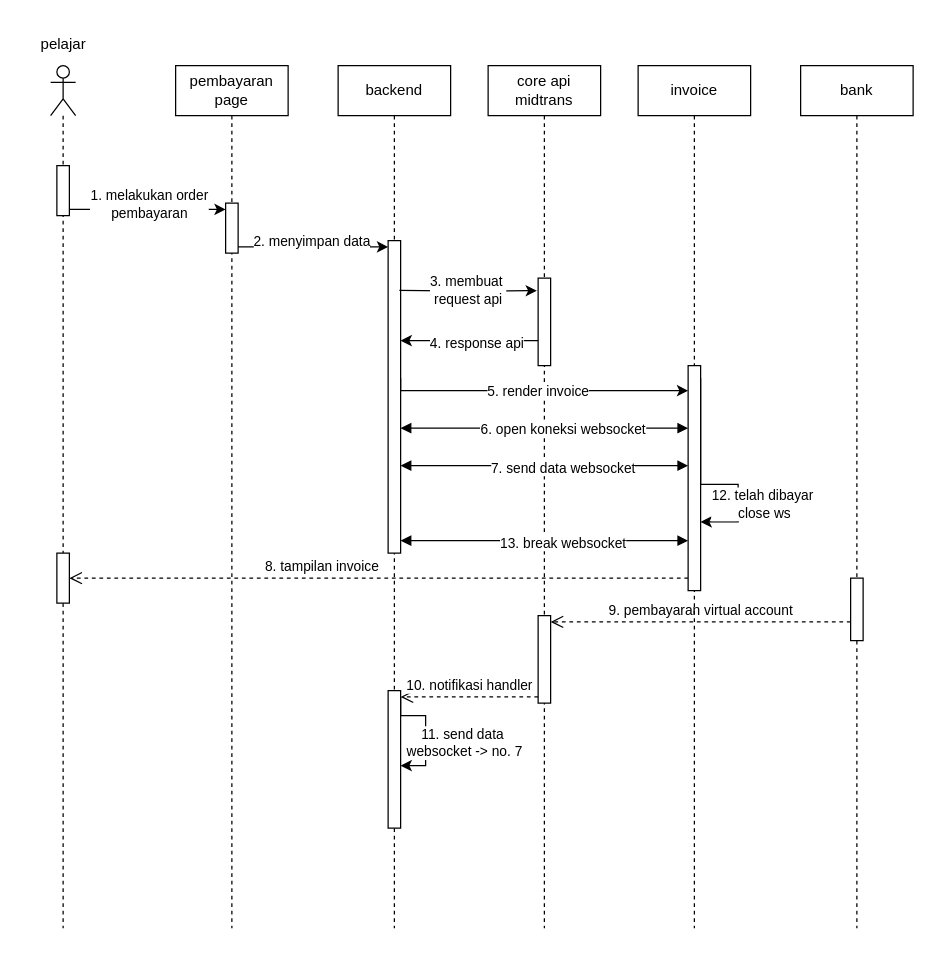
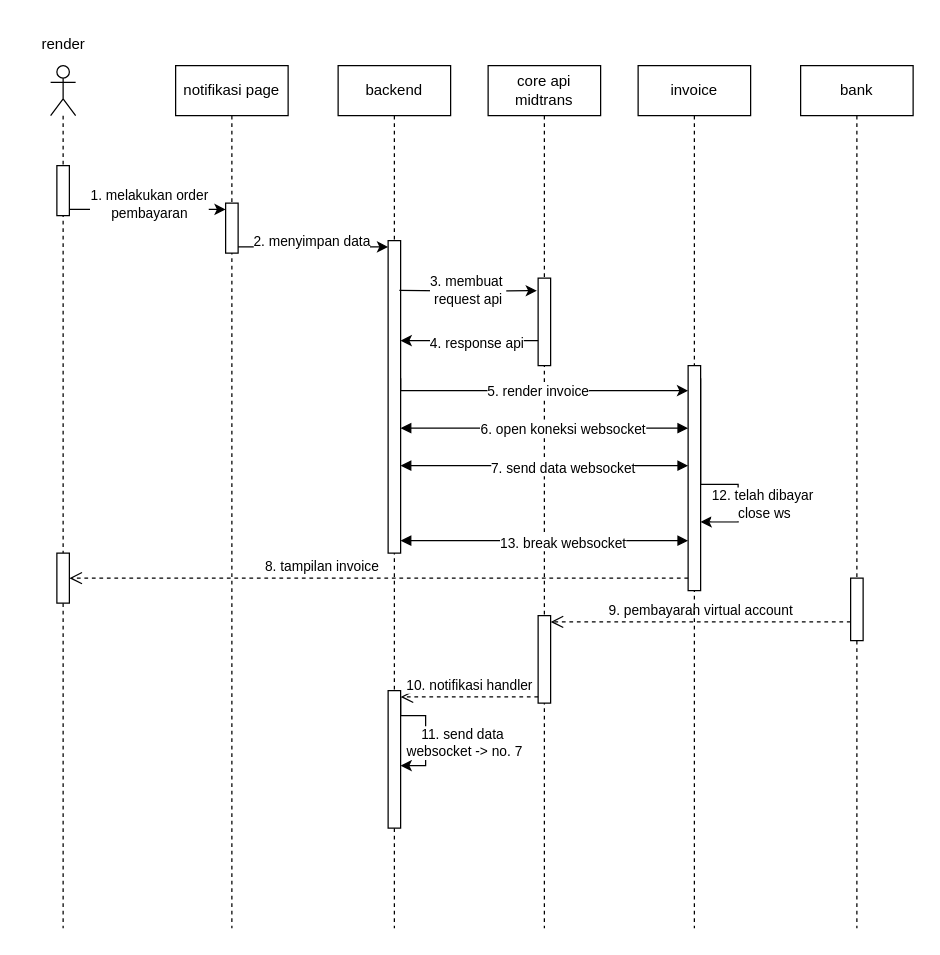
  <mxCell id="0" />
  <mxCell id="1" parent="0" />
  <mxCell id="2" value="" style="shape=umlLifeline;perimeter=lifelinePerimeter;whiteSpace=wrap;html=1;container=1;dropTarget=0;collapsible=0;recursiveResize=0;outlineConnect=0;portConstraint=eastwest;newEdgeStyle={&quot;curved&quot;:0,&quot;rounded&quot;:0};participant=umlActor;" parent="1" vertex="1"><mxGeometry x="40" y="52" width="20" height="690" as="geometry" /></mxCell>
  <mxCell id="3" value="" style="html=1;points=[[0,0,0,0,5],[0,1,0,0,-5],[1,0,0,0,5],[1,1,0,0,-5]];perimeter=orthogonalPerimeter;outlineConnect=0;targetShapes=umlLifeline;portConstraint=eastwest;newEdgeStyle={&quot;curved&quot;:0,&quot;rounded&quot;:0};" parent="2" vertex="1"><mxGeometry x="5" y="80" width="10" height="40" as="geometry" /></mxCell>
  <mxCell id="4" value="" style="html=1;points=[[0,0,0,0,5],[0,1,0,0,-5],[1,0,0,0,5],[1,1,0,0,-5]];perimeter=orthogonalPerimeter;outlineConnect=0;targetShapes=umlLifeline;portConstraint=eastwest;newEdgeStyle={&quot;curved&quot;:0,&quot;rounded&quot;:0};" parent="2" vertex="1"><mxGeometry x="5" y="390" width="10" height="40" as="geometry" /></mxCell>
- <mxCell id="5" value="pembayaran page" style="shape=umlLifeline;perimeter=lifelinePerimeter;whiteSpace=wrap;html=1;container=1;dropTarget=0;collapsible=0;recursiveResize=0;outlineConnect=0;portConstraint=eastwest;newEdgeStyle={&quot;curved&quot;:0,&quot;rounded&quot;:0};" parent="1" vertex="1"><mxGeometry x="140" y="52" width="90" height="690" as="geometry" /></mxCell>
+ <mxCell id="5" value="notifikasi page" style="shape=umlLifeline;perimeter=lifelinePerimeter;whiteSpace=wrap;html=1;container=1;dropTarget=0;collapsible=0;recursiveResize=0;outlineConnect=0;portConstraint=eastwest;newEdgeStyle={&quot;curved&quot;:0,&quot;rounded&quot;:0};" parent="1" vertex="1"><mxGeometry x="140" y="52" width="90" height="690" as="geometry" /></mxCell>
  <mxCell id="6" value="" style="html=1;points=[[0,0,0,0,5],[0,1,0,0,-5],[1,0,0,0,5],[1,1,0,0,-5]];perimeter=orthogonalPerimeter;outlineConnect=0;targetShapes=umlLifeline;portConstraint=eastwest;newEdgeStyle={&quot;curved&quot;:0,&quot;rounded&quot;:0};" parent="5" vertex="1"><mxGeometry x="40" y="110" width="10" height="40" as="geometry" /></mxCell>
  <mxCell id="7" value="backend" style="shape=umlLifeline;perimeter=lifelinePerimeter;whiteSpace=wrap;html=1;container=1;dropTarget=0;collapsible=0;recursiveResize=0;outlineConnect=0;portConstraint=eastwest;newEdgeStyle={&quot;curved&quot;:0,&quot;rounded&quot;:0};" parent="1" vertex="1"><mxGeometry x="270" y="52" width="90" height="690" as="geometry" /></mxCell>
  <mxCell id="8" value="" style="html=1;points=[[0,0,0,0,5],[0,1,0,0,-5],[1,0,0,0,5],[1,1,0,0,-5]];perimeter=orthogonalPerimeter;outlineConnect=0;targetShapes=umlLifeline;portConstraint=eastwest;newEdgeStyle={&quot;curved&quot;:0,&quot;rounded&quot;:0};" parent="7" vertex="1"><mxGeometry x="40" y="140" width="10" height="250" as="geometry" /></mxCell>
  <mxCell id="9" value="core api midtrans&lt;span style=&quot;color: rgba(0, 0, 0, 0); font-family: monospace; font-size: 0px; text-align: start; text-wrap: nowrap;&quot;&gt;%3CmxGraphModel%3E%3Croot%3E%3CmxCell%20id%3D%220%22%2F%3E%3CmxCell%20id%3D%221%22%20parent%3D%220%22%2F%3E%3CmxCell%20id%3D%222%22%20value%3D%22backend%22%20style%3D%22shape%3DumlLifeline%3Bperimeter%3DlifelinePerimeter%3BwhiteSpace%3Dwrap%3Bhtml%3D1%3Bcontainer%3D1%3BdropTarget%3D0%3Bcollapsible%3D0%3BrecursiveResize%3D0%3BoutlineConnect%3D0%3BportConstraint%3Deastwest%3BnewEdgeStyle%3D%7B%26quot%3Bcurved%26quot%3B%3A0%2C%26quot%3Brounded%26quot%3B%3A0%7D%3B%22%20vertex%3D%221%22%20parent%3D%221%22%3E%3CmxGeometry%20x%3D%22250%22%20y%3D%22230%22%20width%3D%2290%22%20height%3D%22350%22%20as%3D%22geometry%22%2F%3E%3C%2FmxCell%3E%3C%2Froot%3E%3C%2FmxGraphModel%3E&lt;/span&gt;" style="shape=umlLifeline;perimeter=lifelinePerimeter;whiteSpace=wrap;html=1;container=1;dropTarget=0;collapsible=0;recursiveResize=0;outlineConnect=0;portConstraint=eastwest;newEdgeStyle={&quot;curved&quot;:0,&quot;rounded&quot;:0};" parent="1" vertex="1"><mxGeometry x="390" y="52" width="90" height="690" as="geometry" /></mxCell>
  <mxCell id="10" value="" style="html=1;points=[[0,0,0,0,5],[0,1,0,0,-5],[1,0,0,0,5],[1,1,0,0,-5]];perimeter=orthogonalPerimeter;outlineConnect=0;targetShapes=umlLifeline;portConstraint=eastwest;newEdgeStyle={&quot;curved&quot;:0,&quot;rounded&quot;:0};" parent="9" vertex="1"><mxGeometry x="40" y="170" width="10" height="70" as="geometry" /></mxCell>
  <mxCell id="11" value="" style="html=1;points=[[0,0,0,0,5],[0,1,0,0,-5],[1,0,0,0,5],[1,1,0,0,-5]];perimeter=orthogonalPerimeter;outlineConnect=0;targetShapes=umlLifeline;portConstraint=eastwest;newEdgeStyle={&quot;curved&quot;:0,&quot;rounded&quot;:0};" parent="9" vertex="1"><mxGeometry x="-80" y="500" width="10" height="110" as="geometry" /></mxCell>
  <mxCell id="12" style="edgeStyle=orthogonalEdgeStyle;rounded=0;orthogonalLoop=1;jettySize=auto;html=1;curved=0;exitX=1;exitY=0;exitDx=0;exitDy=5;exitPerimeter=0;" parent="9" source="11" target="11" edge="1"><mxGeometry relative="1" as="geometry"><Array as="points"><mxPoint x="-70" y="520" /><mxPoint x="-50" y="520" /><mxPoint x="-50" y="560" /></Array></mxGeometry></mxCell>
  <mxCell id="13" value="11. send data&amp;nbsp;&lt;div&gt;websocket -&amp;gt; no. 7&lt;/div&gt;" style="edgeLabel;html=1;align=center;verticalAlign=middle;resizable=0;points=[];" parent="12" vertex="1" connectable="0"><mxGeometry x="0.182" y="-1" relative="1" as="geometry"><mxPoint x="31" as="offset" /></mxGeometry></mxCell>
  <mxCell id="14" value="" style="html=1;points=[[0,0,0,0,5],[0,1,0,0,-5],[1,0,0,0,5],[1,1,0,0,-5]];perimeter=orthogonalPerimeter;outlineConnect=0;targetShapes=umlLifeline;portConstraint=eastwest;newEdgeStyle={&quot;curved&quot;:0,&quot;rounded&quot;:0};" parent="9" vertex="1"><mxGeometry x="40" y="440" width="10" height="70" as="geometry" /></mxCell>
  <mxCell id="15" value="9. pembayaran virtual account" style="html=1;verticalAlign=bottom;endArrow=open;dashed=1;endSize=8;curved=0;rounded=0;entryX=1;entryY=0;entryDx=0;entryDy=5;entryPerimeter=0;exitX=0;exitY=1;exitDx=0;exitDy=-5;exitPerimeter=0;" parent="9" target="14" edge="1"><mxGeometry relative="1" as="geometry"><mxPoint x="290" y="445" as="sourcePoint" /><mxPoint x="60" y="440" as="targetPoint" /></mxGeometry></mxCell>
  <mxCell id="16" value="10. notifikasi handler" style="html=1;verticalAlign=bottom;endArrow=open;dashed=1;endSize=8;curved=0;rounded=0;entryX=1;entryY=0;entryDx=0;entryDy=5;entryPerimeter=0;exitX=0;exitY=1;exitDx=0;exitDy=-5;exitPerimeter=0;" parent="9" source="14" target="11" edge="1"><mxGeometry relative="1" as="geometry"><mxPoint x="30" y="500" as="sourcePoint" /><mxPoint x="-160" y="500" as="targetPoint" /></mxGeometry></mxCell>
  <mxCell id="17" value="" style="endArrow=classic;html=1;rounded=0;" parent="9" target="11" edge="1"><mxGeometry width="50" height="50" relative="1" as="geometry"><mxPoint x="-70" y="530" as="sourcePoint" /><mxPoint x="40" y="470" as="targetPoint" /></mxGeometry></mxCell>
  <mxCell id="18" value="bank" style="shape=umlLifeline;perimeter=lifelinePerimeter;whiteSpace=wrap;html=1;container=1;dropTarget=0;collapsible=0;recursiveResize=0;outlineConnect=0;portConstraint=eastwest;newEdgeStyle={&quot;curved&quot;:0,&quot;rounded&quot;:0};" parent="1" vertex="1"><mxGeometry x="640" y="52" width="90" height="690" as="geometry" /></mxCell>
  <mxCell id="19" value="" style="html=1;points=[[0,0,0,0,5],[0,1,0,0,-5],[1,0,0,0,5],[1,1,0,0,-5]];perimeter=orthogonalPerimeter;outlineConnect=0;targetShapes=umlLifeline;portConstraint=eastwest;newEdgeStyle={&quot;curved&quot;:0,&quot;rounded&quot;:0};" parent="18" vertex="1"><mxGeometry x="40" y="410" width="10" height="50" as="geometry" /></mxCell>
  <mxCell id="20" value="invoice" style="shape=umlLifeline;perimeter=lifelinePerimeter;whiteSpace=wrap;html=1;container=1;dropTarget=0;collapsible=0;recursiveResize=0;outlineConnect=0;portConstraint=eastwest;newEdgeStyle={&quot;curved&quot;:0,&quot;rounded&quot;:0};" parent="1" vertex="1"><mxGeometry x="510" y="52" width="90" height="690" as="geometry" /></mxCell>
  <mxCell id="21" value="" style="html=1;points=[[0,0,0,0,5],[0,1,0,0,-5],[1,0,0,0,5],[1,1,0,0,-5]];perimeter=orthogonalPerimeter;outlineConnect=0;targetShapes=umlLifeline;portConstraint=eastwest;newEdgeStyle={&quot;curved&quot;:0,&quot;rounded&quot;:0};" parent="20" vertex="1"><mxGeometry x="40" y="240" width="10" height="180" as="geometry" /></mxCell>
  <mxCell id="22" style="edgeStyle=orthogonalEdgeStyle;rounded=0;orthogonalLoop=1;jettySize=auto;html=1;curved=0;exitX=1;exitY=1;exitDx=0;exitDy=-5;exitPerimeter=0;entryX=0;entryY=0;entryDx=0;entryDy=5;entryPerimeter=0;" parent="1" source="3" target="6" edge="1"><mxGeometry relative="1" as="geometry" /></mxCell>
  <mxCell id="23" value="1. melakukan order&lt;div&gt;pembayaran&lt;/div&gt;" style="edgeLabel;html=1;align=center;verticalAlign=middle;resizable=0;points=[];" parent="22" vertex="1" connectable="0"><mxGeometry x="-0.27" y="1" relative="1" as="geometry"><mxPoint x="17" y="-4" as="offset" /></mxGeometry></mxCell>
  <mxCell id="24" style="edgeStyle=orthogonalEdgeStyle;rounded=0;orthogonalLoop=1;jettySize=auto;html=1;curved=0;exitX=1;exitY=1;exitDx=0;exitDy=-5;exitPerimeter=0;entryX=0;entryY=0;entryDx=0;entryDy=5;entryPerimeter=0;" parent="1" source="6" target="8" edge="1"><mxGeometry relative="1" as="geometry" /></mxCell>
  <mxCell id="25" value="2. menyimpan data" style="edgeLabel;html=1;align=center;verticalAlign=middle;resizable=0;points=[];" parent="24" vertex="1" connectable="0"><mxGeometry x="-0.177" relative="1" as="geometry"><mxPoint x="9" y="-5" as="offset" /></mxGeometry></mxCell>
  <mxCell id="26" style="edgeStyle=orthogonalEdgeStyle;rounded=0;orthogonalLoop=1;jettySize=auto;html=1;curved=0;exitX=1;exitY=1;exitDx=0;exitDy=-5;exitPerimeter=0;" parent="1" edge="1"><mxGeometry relative="1" as="geometry"><mxPoint x="319" y="231.86" as="sourcePoint" /><mxPoint x="429" y="232" as="targetPoint" /></mxGeometry></mxCell>
  <mxCell id="27" value="&lt;span style=&quot;color: rgba(0, 0, 0, 0); font-family: monospace; font-size: 0px; text-align: start; background-color: rgb(27, 29, 30);&quot;&gt;%3CmxGraphModel%3E%3Croot%3E%3CmxCell%20id%3D%220%22%2F%3E%3CmxCell%20id%3D%221%22%20parent%3D%220%22%2F%3E%3CmxCell%20id%3D%222%22%20style%3D%22edgeStyle%3DorthogonalEdgeStyle%3Brounded%3D0%3BorthogonalLoop%3D1%3BjettySize%3Dauto%3Bhtml%3D1%3Bcurved%3D0%3BexitX%3D1%3BexitY%3D1%3BexitDx%3D0%3BexitDy%3D-5%3BexitPerimeter%3D0%3BentryX%3D0%3BentryY%3D0%3BentryDx%3D0%3BentryDy%3D5%3BentryPerimeter%3D0%3B%22%20edge%3D%221%22%20parent%3D%221%22%3E%3CmxGeometry%20relative%3D%221%22%20as%3D%22geometry%22%3E%3CmxPoint%20x%3D%22190%22%20y%3D%22375%22%20as%3D%22sourcePoint%22%2F%3E%3CmxPoint%20x%3D%22310%22%20y%3D%22375%22%20as%3D%22targetPoint%22%2F%3E%3C%2FmxGeometry%3E%3C%2FmxCell%3E%3CmxCell%20id%3D%223%22%20value%3D%22menyimpan%20data%22%20style%3D%22edgeLabel%3Bhtml%3D1%3Balign%3Dcenter%3BverticalAlign%3Dmiddle%3Bresizable%3D0%3Bpoints%3D%5B%5D%3B%22%20vertex%3D%221%22%20connectable%3D%220%22%20parent%3D%222%22%3E%3CmxGeometry%20x%3D%22-0.177%22%20relative%3D%221%22%20as%3D%22geometry%22%3E%3CmxPoint%20x%3D%229%22%20y%3D%22-5%22%20as%3D%22offset%22%2F%3E%3C%2FmxGeometry%3E%3C%2FmxCell%3E%3C%2Froot%3E%3C%2FmxGraphModel%3E&lt;/span&gt;&lt;span style=&quot;color: rgba(0, 0, 0, 0); font-family: monospace; font-size: 0px; text-align: start; background-color: rgb(27, 29, 30);&quot;&gt;%3CmxGraphModel%3E%3Croot%3E%3CmxCell%20id%3D%220%22%2F%3E%3CmxCell%20id%3D%221%22%20parent%3D%220%22%2F%3E%3CmxCell%20id%3D%222%22%20style%3D%22edgeStyle%3DorthogonalEdgeStyle%3Brounded%3D0%3BorthogonalLoop%3D1%3BjettySize%3Dauto%3Bhtml%3D1%3Bcurved%3D0%3BexitX%3D1%3BexitY%3D1%3BexitDx%3D0%3BexitDy%3D-5%3BexitPerimeter%3D0%3BentryX%3D0%3BentryY%3D0%3BentryDx%3D0%3BentryDy%3D5%3BentryPerimeter%3D0%3B%22%20edge%3D%221%22%20parent%3D%221%22%3E%3CmxGeometry%20relative%3D%221%22%20as%3D%22geometry%22%3E%3CmxPoint%20x%3D%22190%22%20y%3D%22375%22%20as%3D%22sourcePoint%22%2F%3E%3CmxPoint%20x%3D%22310%22%20y%3D%22375%22%20as%3D%22targetPoint%22%2F%3E%3C%2FmxGeometry%3E%3C%2FmxCell%3E%3CmxCell%20id%3D%223%22%20value%3D%22menyimpan%20data%22%20style%3D%22edgeLabel%3Bhtml%3D1%3Balign%3Dcenter%3BverticalAlign%3Dmiddle%3Bresizable%3D0%3Bpoints%3D%5B%5D%3B%22%20vertex%3D%221%22%20connectable%3D%220%22%20parent%3D%222%22%3E%3CmxGeometry%20x%3D%22-0.177%22%20relative%3D%221%22%20as%3D%22geometry%22%3E%3CmxPoint%20x%3D%229%22%20y%3D%22-5%22%20as%3D%22offset%22%2F%3E%3C%2FmxGeometry%3E%3C%2FmxCell%3E%3C%2Froot%3E%3C%2FmxGraphModel%3&lt;/span&gt;" style="edgeLabel;html=1;align=center;verticalAlign=middle;resizable=0;points=[];" parent="26" vertex="1" connectable="0"><mxGeometry x="0.016" relative="1" as="geometry"><mxPoint as="offset" /></mxGeometry></mxCell>
  <mxCell id="28" value="3. membuat&amp;nbsp;&lt;div&gt;request api&lt;/div&gt;" style="edgeLabel;html=1;align=center;verticalAlign=middle;resizable=0;points=[];" parent="26" vertex="1" connectable="0"><mxGeometry x="-0.027" y="1" relative="1" as="geometry"><mxPoint as="offset" /></mxGeometry></mxCell>
  <mxCell id="29" style="edgeStyle=orthogonalEdgeStyle;rounded=0;orthogonalLoop=1;jettySize=auto;html=1;curved=0;exitX=0;exitY=1;exitDx=0;exitDy=-5;exitPerimeter=0;entryX=1;entryY=1;entryDx=0;entryDy=-5;entryPerimeter=0;" parent="1" edge="1"><mxGeometry relative="1" as="geometry"><mxPoint x="430" y="272" as="sourcePoint" /><mxPoint x="320" y="272" as="targetPoint" /></mxGeometry></mxCell>
  <mxCell id="30" value="4. response api" style="edgeLabel;html=1;align=center;verticalAlign=middle;resizable=0;points=[];" parent="29" vertex="1" connectable="0"><mxGeometry x="0.191" y="1" relative="1" as="geometry"><mxPoint x="16" as="offset" /></mxGeometry></mxCell>
  <mxCell id="31" style="edgeStyle=orthogonalEdgeStyle;rounded=0;orthogonalLoop=1;jettySize=auto;html=1;curved=0;exitX=1;exitY=1;exitDx=0;exitDy=-5;exitPerimeter=0;" parent="1" target="21" edge="1"><mxGeometry relative="1" as="geometry"><mxPoint x="320" y="302" as="sourcePoint" /><mxPoint x="690" y="312" as="targetPoint" /><Array as="points"><mxPoint x="320" y="312" /></Array></mxGeometry></mxCell>
  <mxCell id="32" value="5. render invoice" style="edgeLabel;html=1;align=center;verticalAlign=middle;resizable=0;points=[];" parent="31" vertex="1" connectable="0"><mxGeometry x="-0.006" relative="1" as="geometry"><mxPoint as="offset" /></mxGeometry></mxCell>
  <mxCell id="33" value="" style="endArrow=block;startArrow=block;endFill=1;startFill=1;html=1;rounded=0;exitX=1;exitY=1;exitDx=0;exitDy=-5;exitPerimeter=0;" parent="1" edge="1"><mxGeometry width="160" relative="1" as="geometry"><mxPoint x="320" y="342" as="sourcePoint" /><mxPoint x="550" y="342" as="targetPoint" /></mxGeometry></mxCell>
  <mxCell id="34" value="6. open koneksi websocket" style="edgeLabel;html=1;align=center;verticalAlign=middle;resizable=0;points=[];" parent="33" vertex="1" connectable="0"><mxGeometry x="-0.137" y="-1" relative="1" as="geometry"><mxPoint x="30" y="-1" as="offset" /></mxGeometry></mxCell>
  <mxCell id="35" value="8. tampilan invoice" style="html=1;verticalAlign=bottom;endArrow=open;dashed=1;endSize=8;curved=0;rounded=0;" parent="1" target="4" edge="1"><mxGeometry x="0.184" relative="1" as="geometry"><mxPoint x="550" y="462" as="sourcePoint" /><mxPoint x="60" y="462" as="targetPoint" /><mxPoint as="offset" /></mxGeometry></mxCell>
  <mxCell id="36" value="" style="endArrow=block;startArrow=block;endFill=1;startFill=1;html=1;rounded=0;exitX=1;exitY=1;exitDx=0;exitDy=-5;exitPerimeter=0;" parent="1" edge="1"><mxGeometry width="160" relative="1" as="geometry"><mxPoint x="320" y="372" as="sourcePoint" /><mxPoint x="550" y="372" as="targetPoint" /></mxGeometry></mxCell>
  <mxCell id="37" value="7. send data websocket" style="edgeLabel;html=1;align=center;verticalAlign=middle;resizable=0;points=[];" parent="36" vertex="1" connectable="0"><mxGeometry x="-0.137" y="-1" relative="1" as="geometry"><mxPoint x="30" as="offset" /></mxGeometry></mxCell>
  <mxCell id="38" style="edgeStyle=orthogonalEdgeStyle;rounded=0;orthogonalLoop=1;jettySize=auto;html=1;curved=0;exitX=1;exitY=0;exitDx=0;exitDy=5;exitPerimeter=0;" parent="1" edge="1"><mxGeometry relative="1" as="geometry"><mxPoint x="560" y="302" as="sourcePoint" /><mxPoint x="560" y="417" as="targetPoint" /><Array as="points"><mxPoint x="560" y="387" /><mxPoint x="590" y="387" /><mxPoint x="590" y="417" /></Array></mxGeometry></mxCell>
  <mxCell id="39" value="12. telah dibayar&amp;nbsp;&lt;div&gt;close ws&lt;/div&gt;" style="edgeLabel;html=1;align=center;verticalAlign=middle;resizable=0;points=[];" parent="38" vertex="1" connectable="0"><mxGeometry x="0.605" relative="1" as="geometry"><mxPoint x="20" y="-10" as="offset" /></mxGeometry></mxCell>
  <mxCell id="40" value="" style="endArrow=block;startArrow=block;endFill=1;startFill=1;html=1;rounded=0;exitX=1;exitY=1;exitDx=0;exitDy=-5;exitPerimeter=0;" parent="1" edge="1"><mxGeometry width="160" relative="1" as="geometry"><mxPoint x="320" y="432" as="sourcePoint" /><mxPoint x="550" y="432" as="targetPoint" /></mxGeometry></mxCell>
  <mxCell id="41" value="13. break websocket" style="edgeLabel;html=1;align=center;verticalAlign=middle;resizable=0;points=[];" parent="40" vertex="1" connectable="0"><mxGeometry x="-0.137" y="-1" relative="1" as="geometry"><mxPoint x="30" as="offset" /></mxGeometry></mxCell>
- <mxCell id="42" value="pelajar" style="text;html=1;align=center;verticalAlign=middle;resizable=0;points=[];autosize=1;strokeColor=none;fillColor=none;" vertex="1" parent="1"><mxGeometry x="20" y="20" width="60" height="30" as="geometry" /></mxCell>
+ <mxCell id="42" value="render" style="text;html=1;align=center;verticalAlign=middle;resizable=0;points=[];autosize=1;strokeColor=none;fillColor=none;" vertex="1" parent="1"><mxGeometry x="20" y="20" width="60" height="30" as="geometry" /></mxCell>
